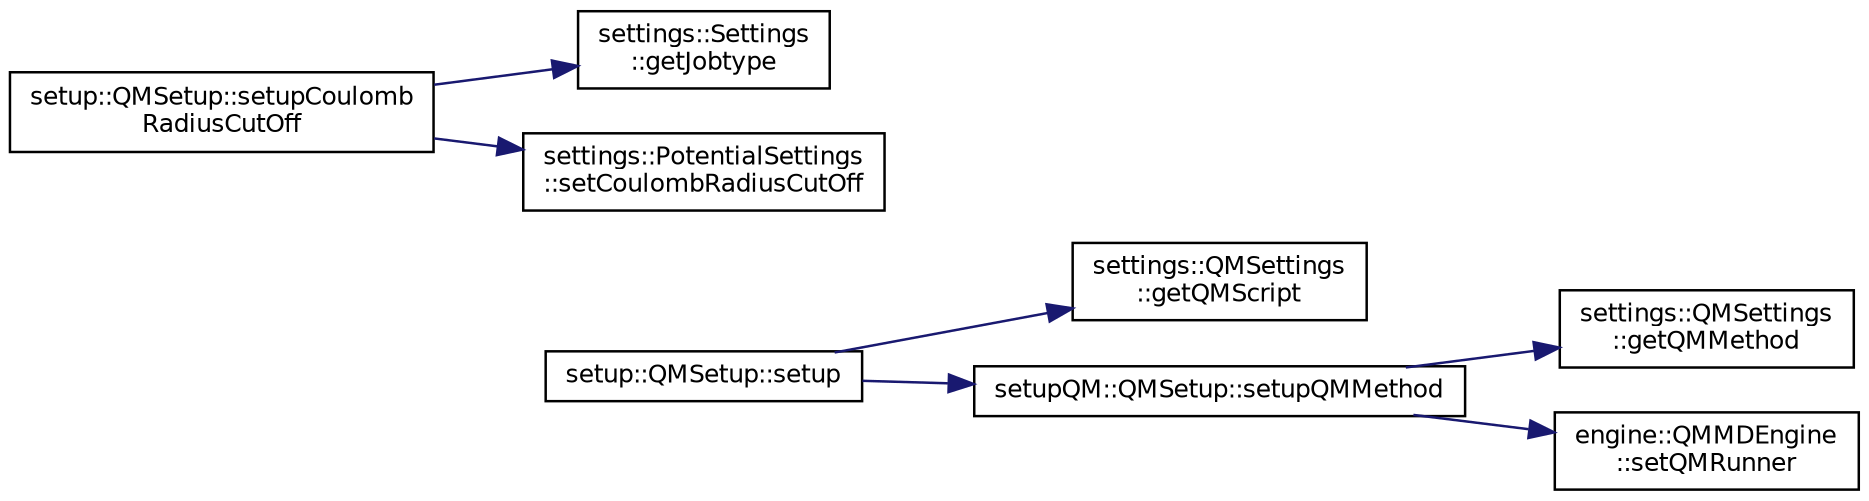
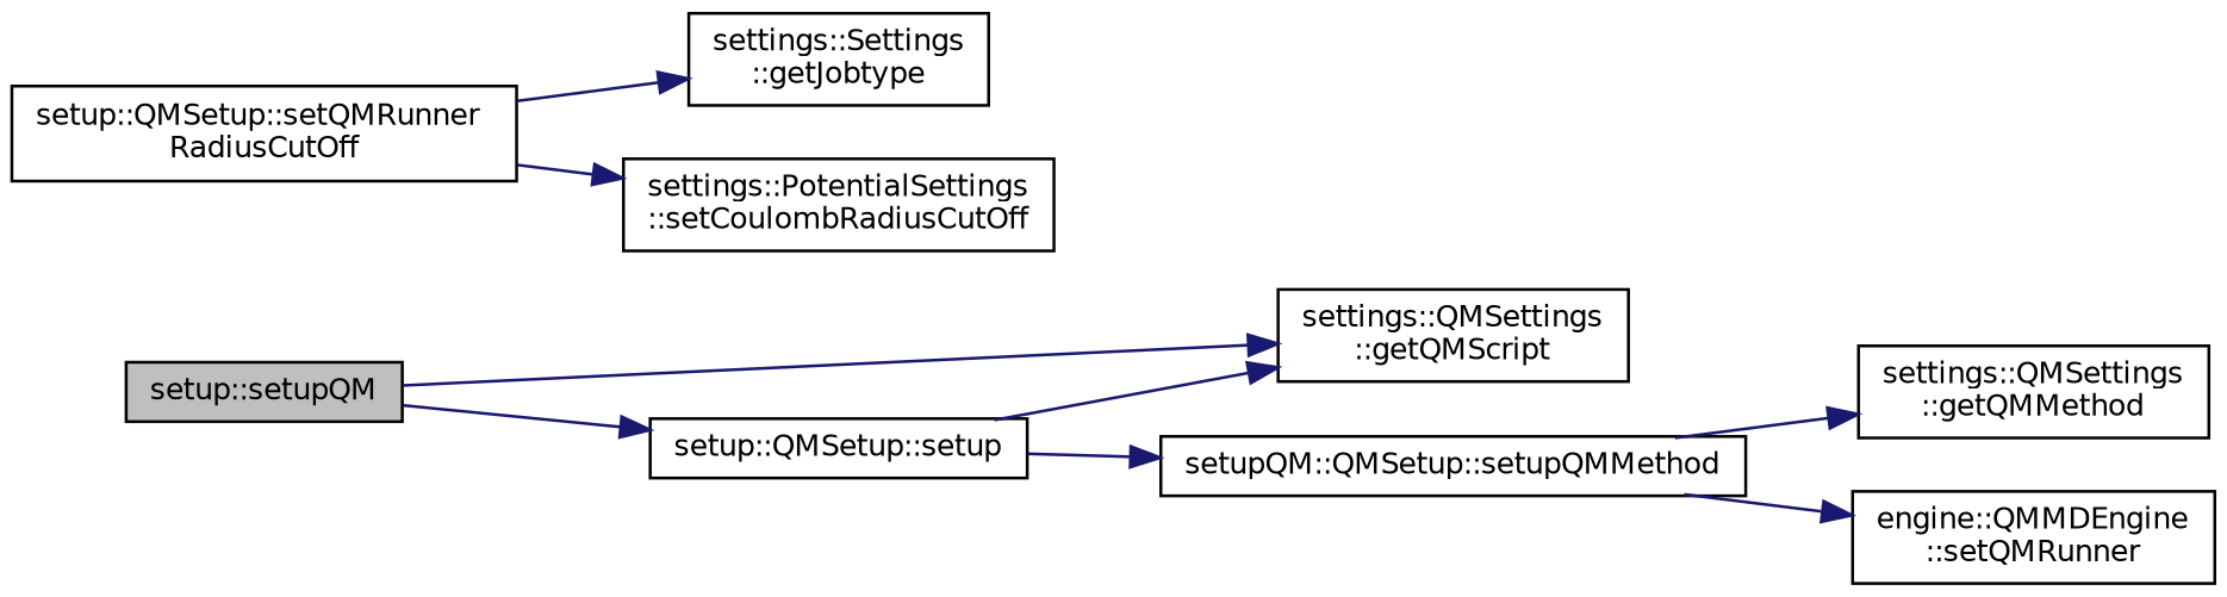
  digraph {
    rankdir=LR
    node [color=black fillcolor=white fontname=Helvetica fontsize=10 shape=record style=filled]
    edge [color=midnightblue fontname=Helvetica fontsize=10 labelfontname=Helvetica labelfontsize=10 style=solid]
+   n1 [fillcolor=grey75 fontcolor=black height=0.2 label="setup::setupQM" width=0.4]
    n2 [height=0.2 label="settings::QMSettings\l::getQMScript" width=0.4]
    n3 [height=0.2 label="setup::QMSetup::setup" width=0.4]
    n4 [height=0.2 label="settings::QMSettings\l::getQMMethod" width=0.4]
    n5 [height=0.2 label="setupQM::QMSetup::setupQMMethod" width=0.4]
-   n6 [height=0.2 label="setup::QMSetup::setupCoulomb\lRadiusCutOff" width=0.4]
+   n6 [height=0.2 label="setup::QMSetup::setQMRunner\lRadiusCutOff" width=0.4]
    n7 [height=0.2 label="settings::Settings\l::getJobtype" width=0.4]
    n8 [height=0.2 label="settings::PotentialSettings\l::setCoulombRadiusCutOff" width=0.4]
    n9 [height=0.2 label="engine::QMMDEngine\l::setQMRunner" width=0.4]
+   n1 -> n2
+   n1 -> n3
    n3 -> n2
    n3 -> n5
    n5 -> n4
    n5 -> n9
    n6 -> n7
    n6 -> n8
  }
